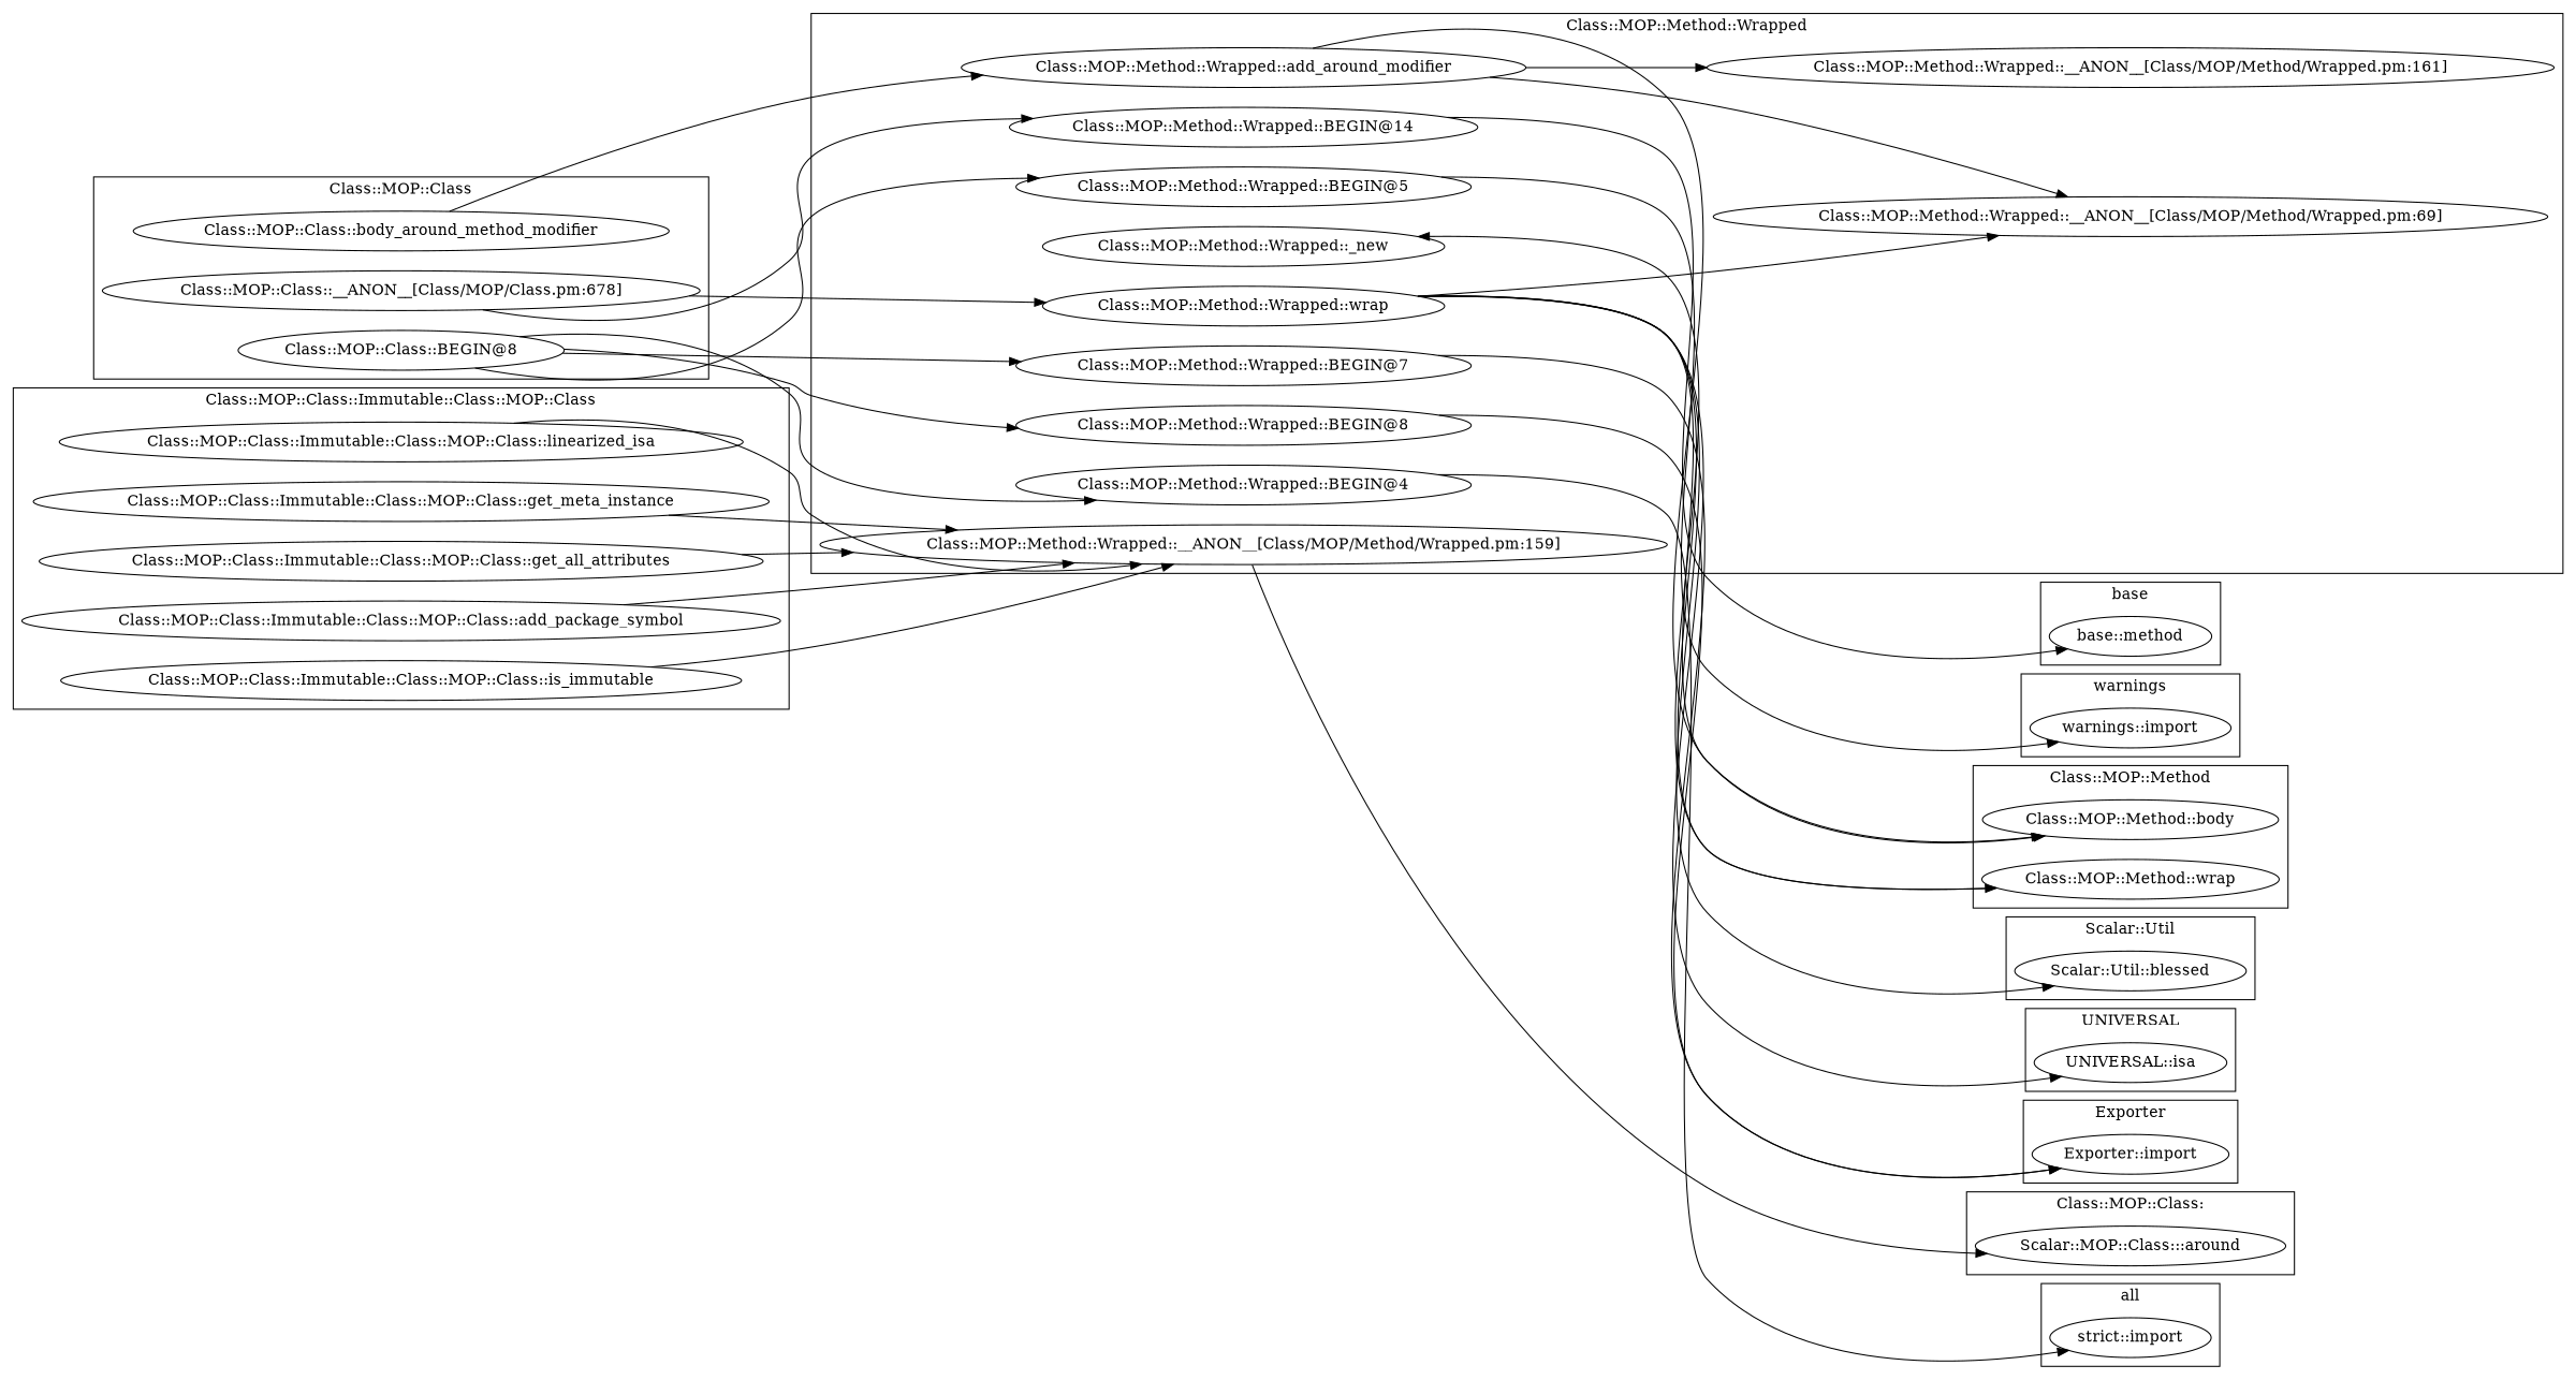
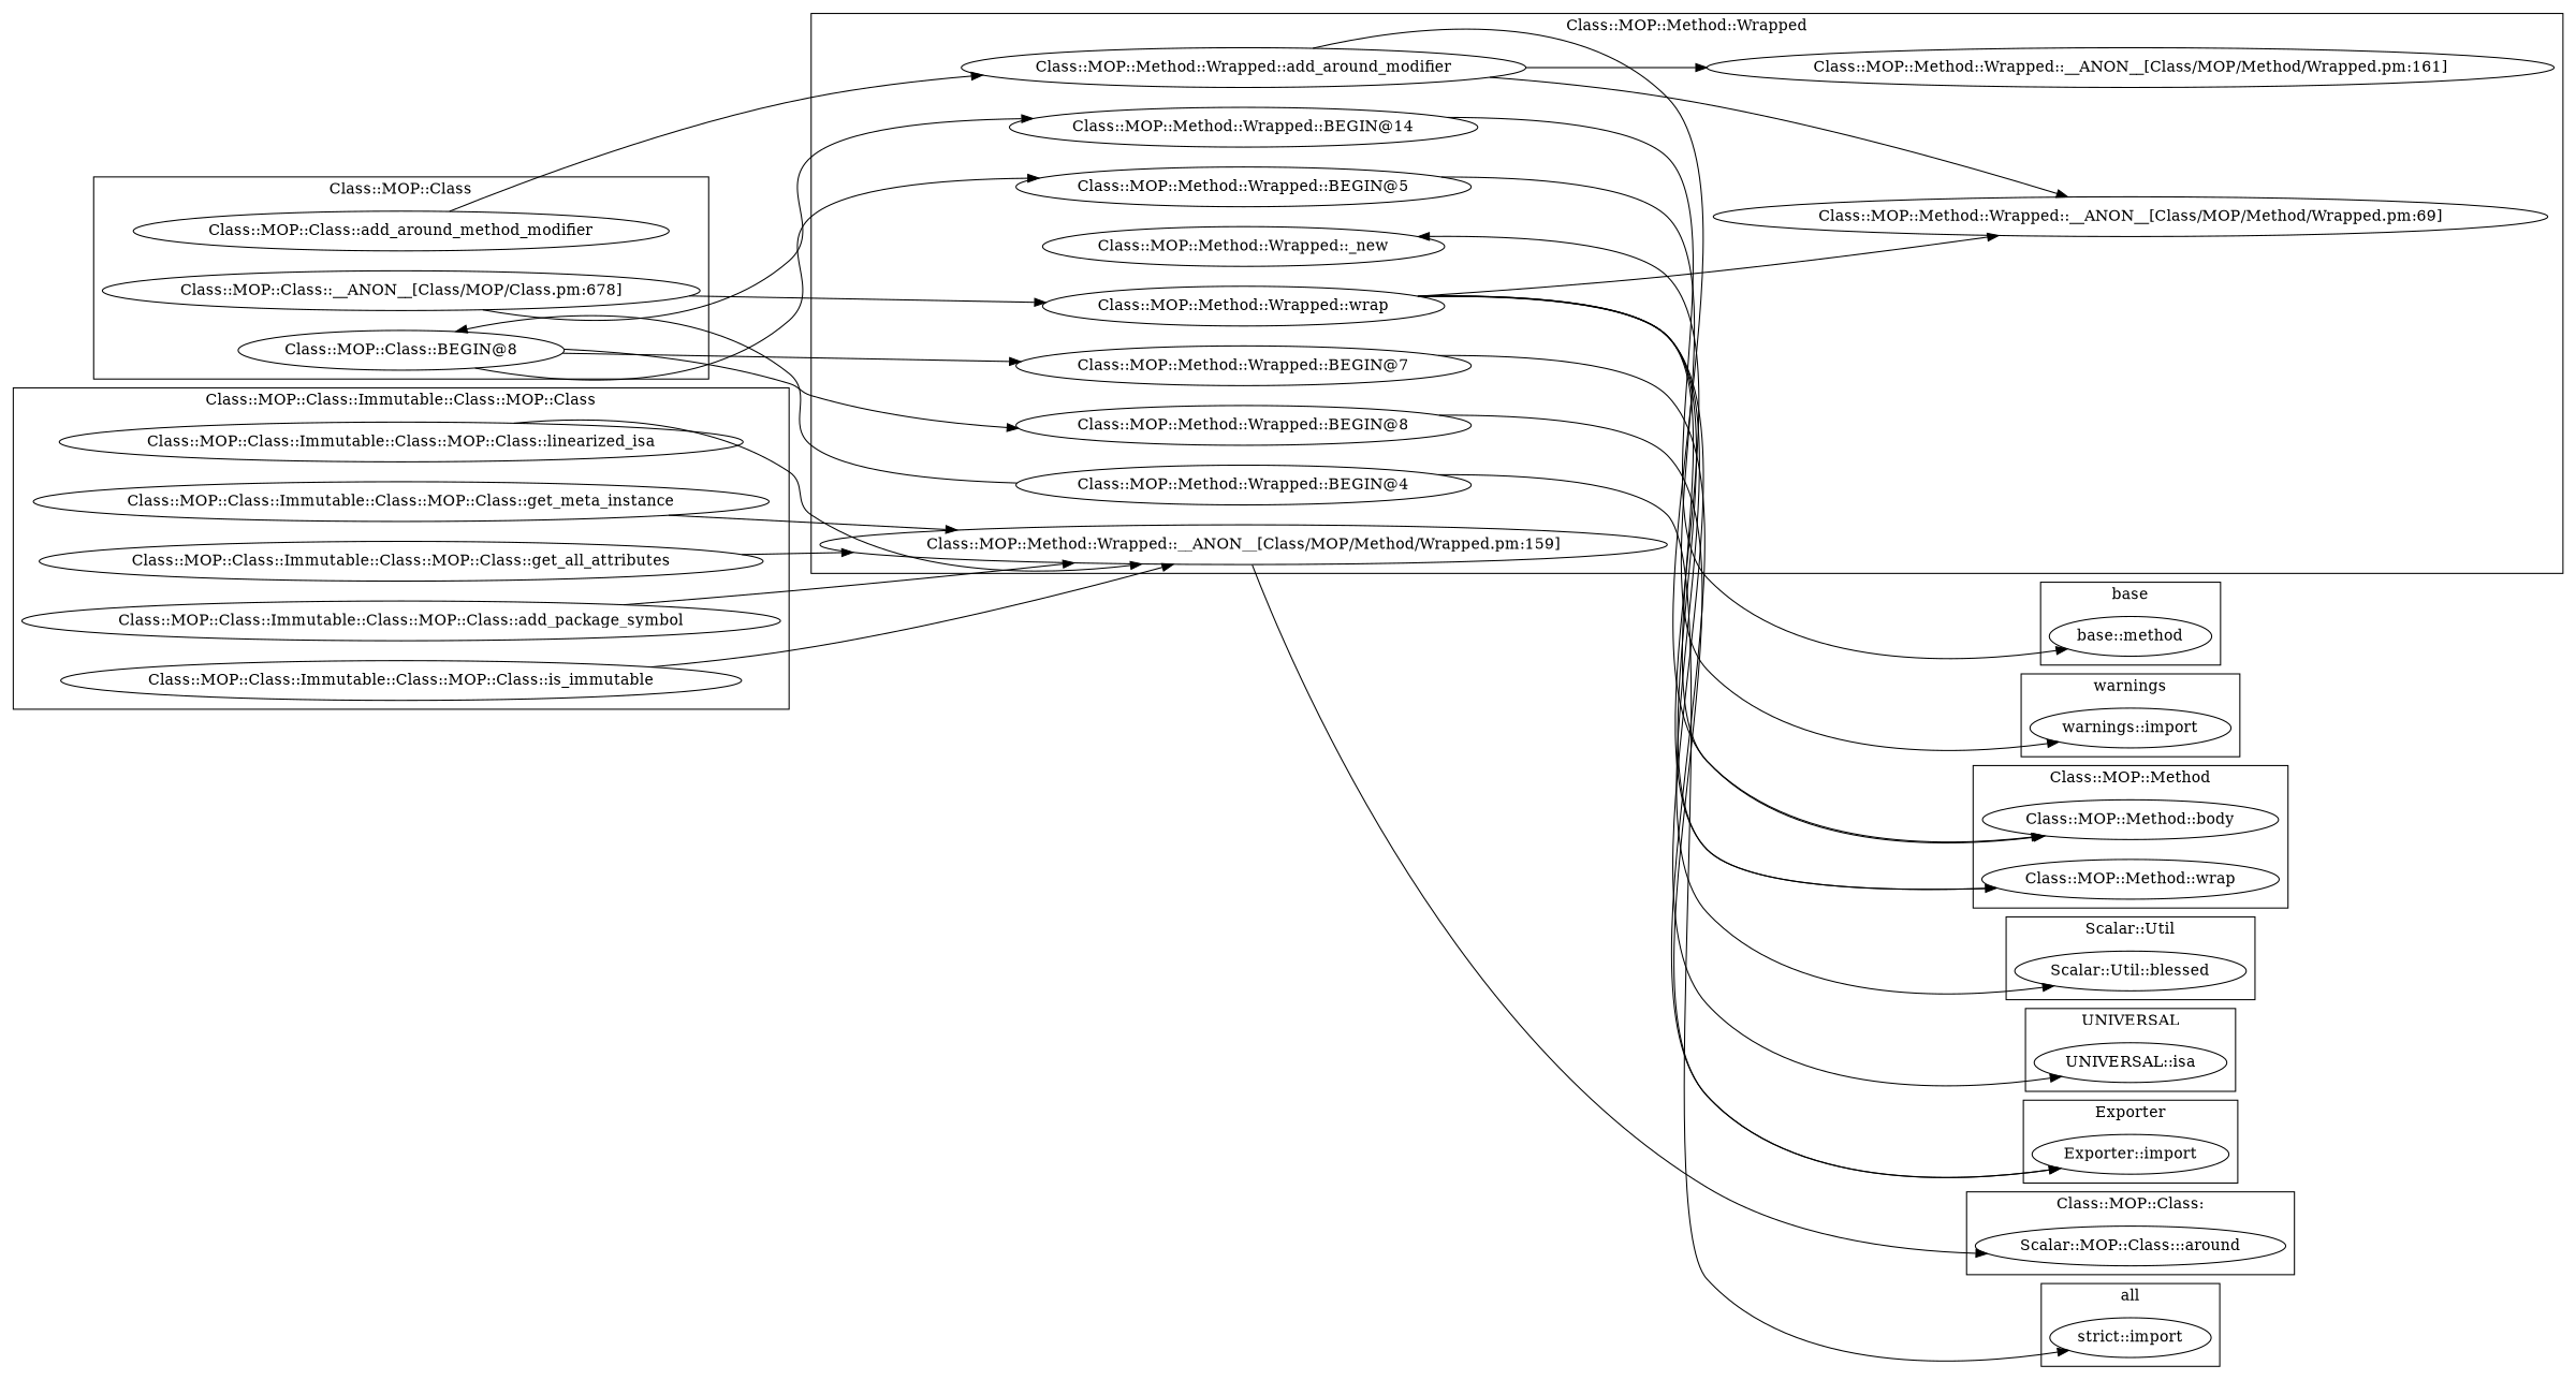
  digraph {
    rankdir=LR
    "Scalar::Util::blessed"
    "warnings::import"
    "UNIVERSAL::isa"
    "Class::MOP::Method::Wrapped::BEGIN@14"
    "Class::MOP::Method::Wrapped::BEGIN@5"
    "Class::MOP::Method::Wrapped::__ANON__[Class/MOP/Method/Wrapped.pm:161]"
    "Class::MOP::Method::Wrapped::add_around_modifier"
    "Class::MOP::Method::Wrapped::wrap"
    "Class::MOP::Method::Wrapped::BEGIN@8"
    "Class::MOP::Method::Wrapped::BEGIN@7"
    "Class::MOP::Method::Wrapped::__ANON__[Class/MOP/Method/Wrapped.pm:159]"
    "Class::MOP::Method::Wrapped::__ANON__[Class/MOP/Method/Wrapped.pm:69]"
    "Class::MOP::Method::Wrapped::BEGIN@4"
    "Class::MOP::Method::Wrapped::_new"
    n15 [label="base::method"]
    "strict::import"
    "Class::MOP::Class::__ANON__[Class/MOP/Class.pm:678]"
-   "Class::MOP::Class::add_around_method_modifier" [label="Class::MOP::Class::body_around_method_modifier"]
+   "Class::MOP::Class::add_around_method_modifier"
    "Class::MOP::Class::BEGIN@8"
    "Exporter::import"
    "Class::MOP::Class::Immutable::Class::MOP::Class::get_meta_instance"
    "Class::MOP::Class::Immutable::Class::MOP::Class::get_all_attributes"
    "Class::MOP::Class::Immutable::Class::MOP::Class::add_package_symbol"
    "Class::MOP::Class::Immutable::Class::MOP::Class::is_immutable"
    "Class::MOP::Class::Immutable::Class::MOP::Class::linearized_isa"
    n26 [label="Scalar::MOP::Class:::around"]
    "Class::MOP::Method::body"
    "Class::MOP::Method::wrap"
    subgraph cluster_1 {
      label="Scalar::Util"
      "Scalar::Util::blessed"
    }
    subgraph cluster_2 {
      label=warnings
      "warnings::import"
    }
    subgraph cluster_3 {
      label=UNIVERSAL
      "UNIVERSAL::isa"
    }
    subgraph cluster_4 {
      label="Class::MOP::Method::Wrapped"
      "Class::MOP::Method::Wrapped::BEGIN@14"
      "Class::MOP::Method::Wrapped::BEGIN@5"
      "Class::MOP::Method::Wrapped::__ANON__[Class/MOP/Method/Wrapped.pm:161]"
      "Class::MOP::Method::Wrapped::add_around_modifier"
      "Class::MOP::Method::Wrapped::wrap"
      "Class::MOP::Method::Wrapped::BEGIN@8"
      "Class::MOP::Method::Wrapped::BEGIN@7"
      "Class::MOP::Method::Wrapped::__ANON__[Class/MOP/Method/Wrapped.pm:159]"
      "Class::MOP::Method::Wrapped::__ANON__[Class/MOP/Method/Wrapped.pm:69]"
      "Class::MOP::Method::Wrapped::BEGIN@4"
      "Class::MOP::Method::Wrapped::_new"
    }
    subgraph cluster_5 {
      label=base
      n15
    }
    subgraph cluster_6 {
      label=all
      "strict::import"
    }
    subgraph cluster_7 {
      label="Class::MOP::Class"
      "Class::MOP::Class::__ANON__[Class/MOP/Class.pm:678]"
      "Class::MOP::Class::add_around_method_modifier"
      "Class::MOP::Class::BEGIN@8"
    }
    subgraph cluster_8 {
      label=Exporter
      "Exporter::import"
    }
    subgraph cluster_9 {
      label="Class::MOP::Class::Immutable::Class::MOP::Class"
      "Class::MOP::Class::Immutable::Class::MOP::Class::get_meta_instance"
      "Class::MOP::Class::Immutable::Class::MOP::Class::get_all_attributes"
      "Class::MOP::Class::Immutable::Class::MOP::Class::add_package_symbol"
      "Class::MOP::Class::Immutable::Class::MOP::Class::is_immutable"
      "Class::MOP::Class::Immutable::Class::MOP::Class::linearized_isa"
    }
    subgraph cluster_10 {
      label="Class::MOP::Class:"
      n26
    }
    subgraph cluster_11 {
      label="Class::MOP::Method"
      "Class::MOP::Method::body"
      "Class::MOP::Method::wrap"
    }
    "Class::MOP::Method::Wrapped::BEGIN@14" -> n15
    "Class::MOP::Method::Wrapped::BEGIN@5" -> "warnings::import"
    "Class::MOP::Method::Wrapped::add_around_modifier" -> "Class::MOP::Method::Wrapped::__ANON__[Class/MOP/Method/Wrapped.pm:161]"
    "Class::MOP::Method::Wrapped::add_around_modifier" -> "Class::MOP::Method::Wrapped::__ANON__[Class/MOP/Method/Wrapped.pm:69]"
    "Class::MOP::Method::Wrapped::add_around_modifier" -> "Class::MOP::Method::body"
    "Class::MOP::Method::Wrapped::wrap" -> "Scalar::Util::blessed"
    "Class::MOP::Method::Wrapped::wrap" -> "UNIVERSAL::isa"
    "Class::MOP::Method::Wrapped::wrap" -> "Class::MOP::Method::Wrapped::__ANON__[Class/MOP/Method/Wrapped.pm:69]"
    "Class::MOP::Method::Wrapped::wrap" -> "Class::MOP::Method::body"
    "Class::MOP::Method::Wrapped::wrap" -> "Class::MOP::Method::wrap"
    "Class::MOP::Method::Wrapped::BEGIN@8" -> "Exporter::import"
    "Class::MOP::Method::Wrapped::BEGIN@7" -> "Exporter::import"
    "Class::MOP::Method::Wrapped::__ANON__[Class/MOP/Method/Wrapped.pm:159]" -> n26
    "Class::MOP::Method::Wrapped::BEGIN@4" -> "strict::import"
    "Class::MOP::Class::__ANON__[Class/MOP/Class.pm:678]" -> "Class::MOP::Method::Wrapped::BEGIN@14"
    "Class::MOP::Class::__ANON__[Class/MOP/Class.pm:678]" -> "Class::MOP::Method::Wrapped::wrap"
    "Class::MOP::Class::add_around_method_modifier" -> "Class::MOP::Method::Wrapped::add_around_modifier"
    "Class::MOP::Class::BEGIN@8" -> "Class::MOP::Method::Wrapped::BEGIN@5"
    "Class::MOP::Class::BEGIN@8" -> "Class::MOP::Method::Wrapped::BEGIN@8"
    "Class::MOP::Class::BEGIN@8" -> "Class::MOP::Method::Wrapped::BEGIN@7"
-   "Class::MOP::Class::BEGIN@8" -> "Class::MOP::Method::Wrapped::BEGIN@4"
+   "Class::MOP::Method::Wrapped::BEGIN@4" -> "Class::MOP::Class::BEGIN@8"
    "Class::MOP::Class::Immutable::Class::MOP::Class::get_meta_instance" -> "Class::MOP::Method::Wrapped::__ANON__[Class/MOP/Method/Wrapped.pm:159]"
    "Class::MOP::Class::Immutable::Class::MOP::Class::get_all_attributes" -> "Class::MOP::Method::Wrapped::__ANON__[Class/MOP/Method/Wrapped.pm:159]"
    "Class::MOP::Class::Immutable::Class::MOP::Class::add_package_symbol" -> "Class::MOP::Method::Wrapped::__ANON__[Class/MOP/Method/Wrapped.pm:159]"
    "Class::MOP::Class::Immutable::Class::MOP::Class::is_immutable" -> "Class::MOP::Method::Wrapped::__ANON__[Class/MOP/Method/Wrapped.pm:159]"
    "Class::MOP::Class::Immutable::Class::MOP::Class::linearized_isa" -> "Class::MOP::Method::Wrapped::__ANON__[Class/MOP/Method/Wrapped.pm:159]"
    "Class::MOP::Method::wrap" -> "Class::MOP::Method::Wrapped::_new"
  }
